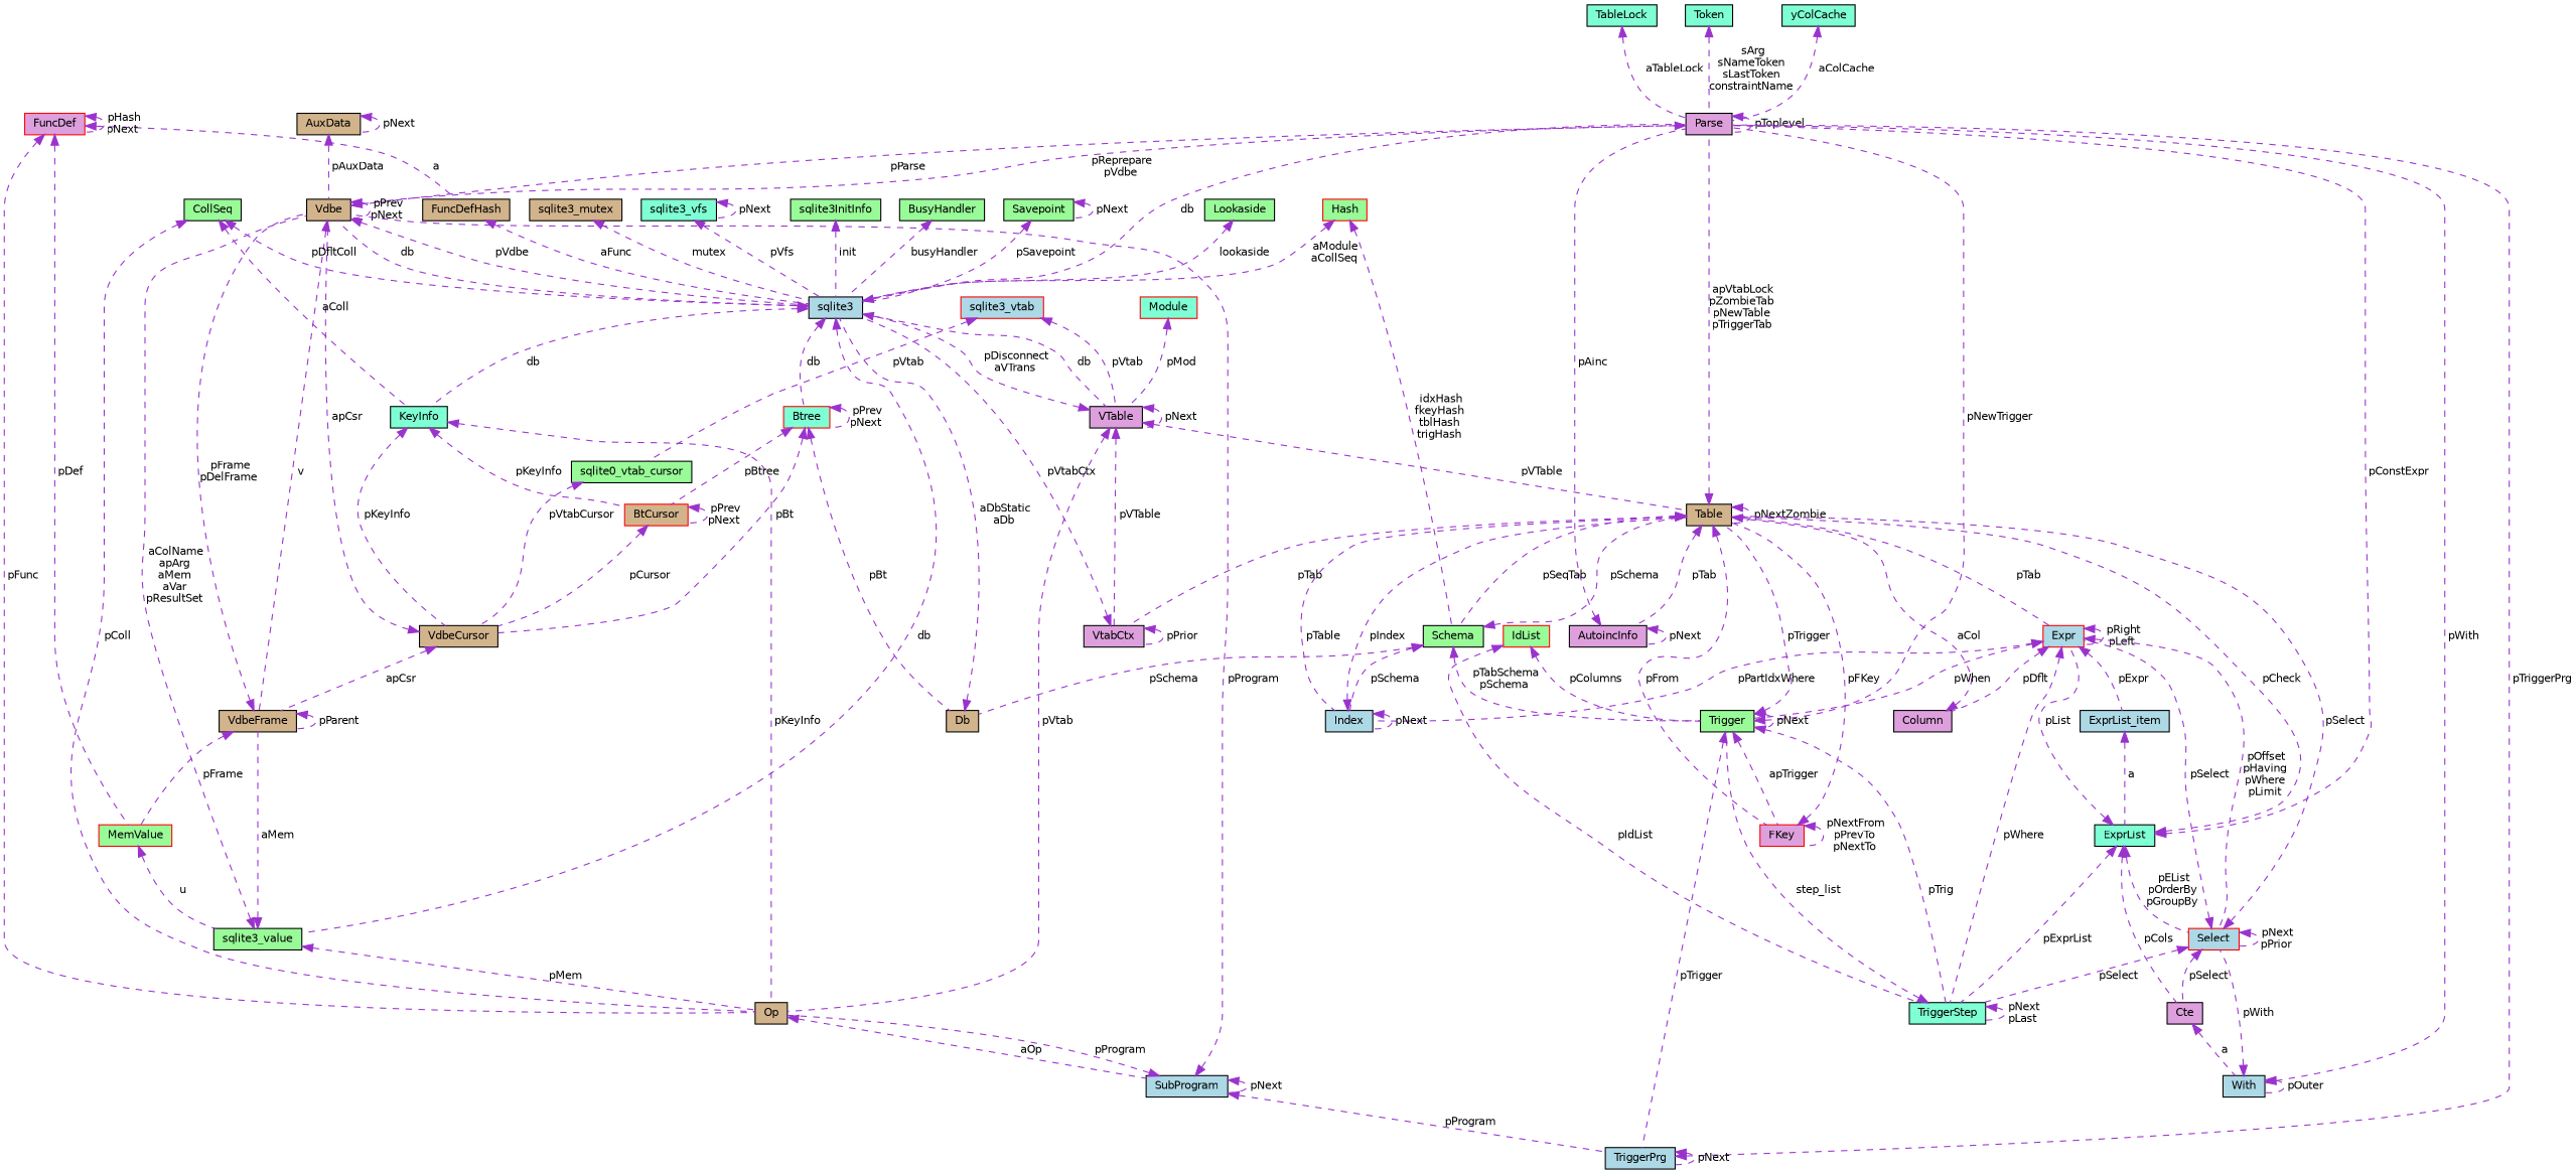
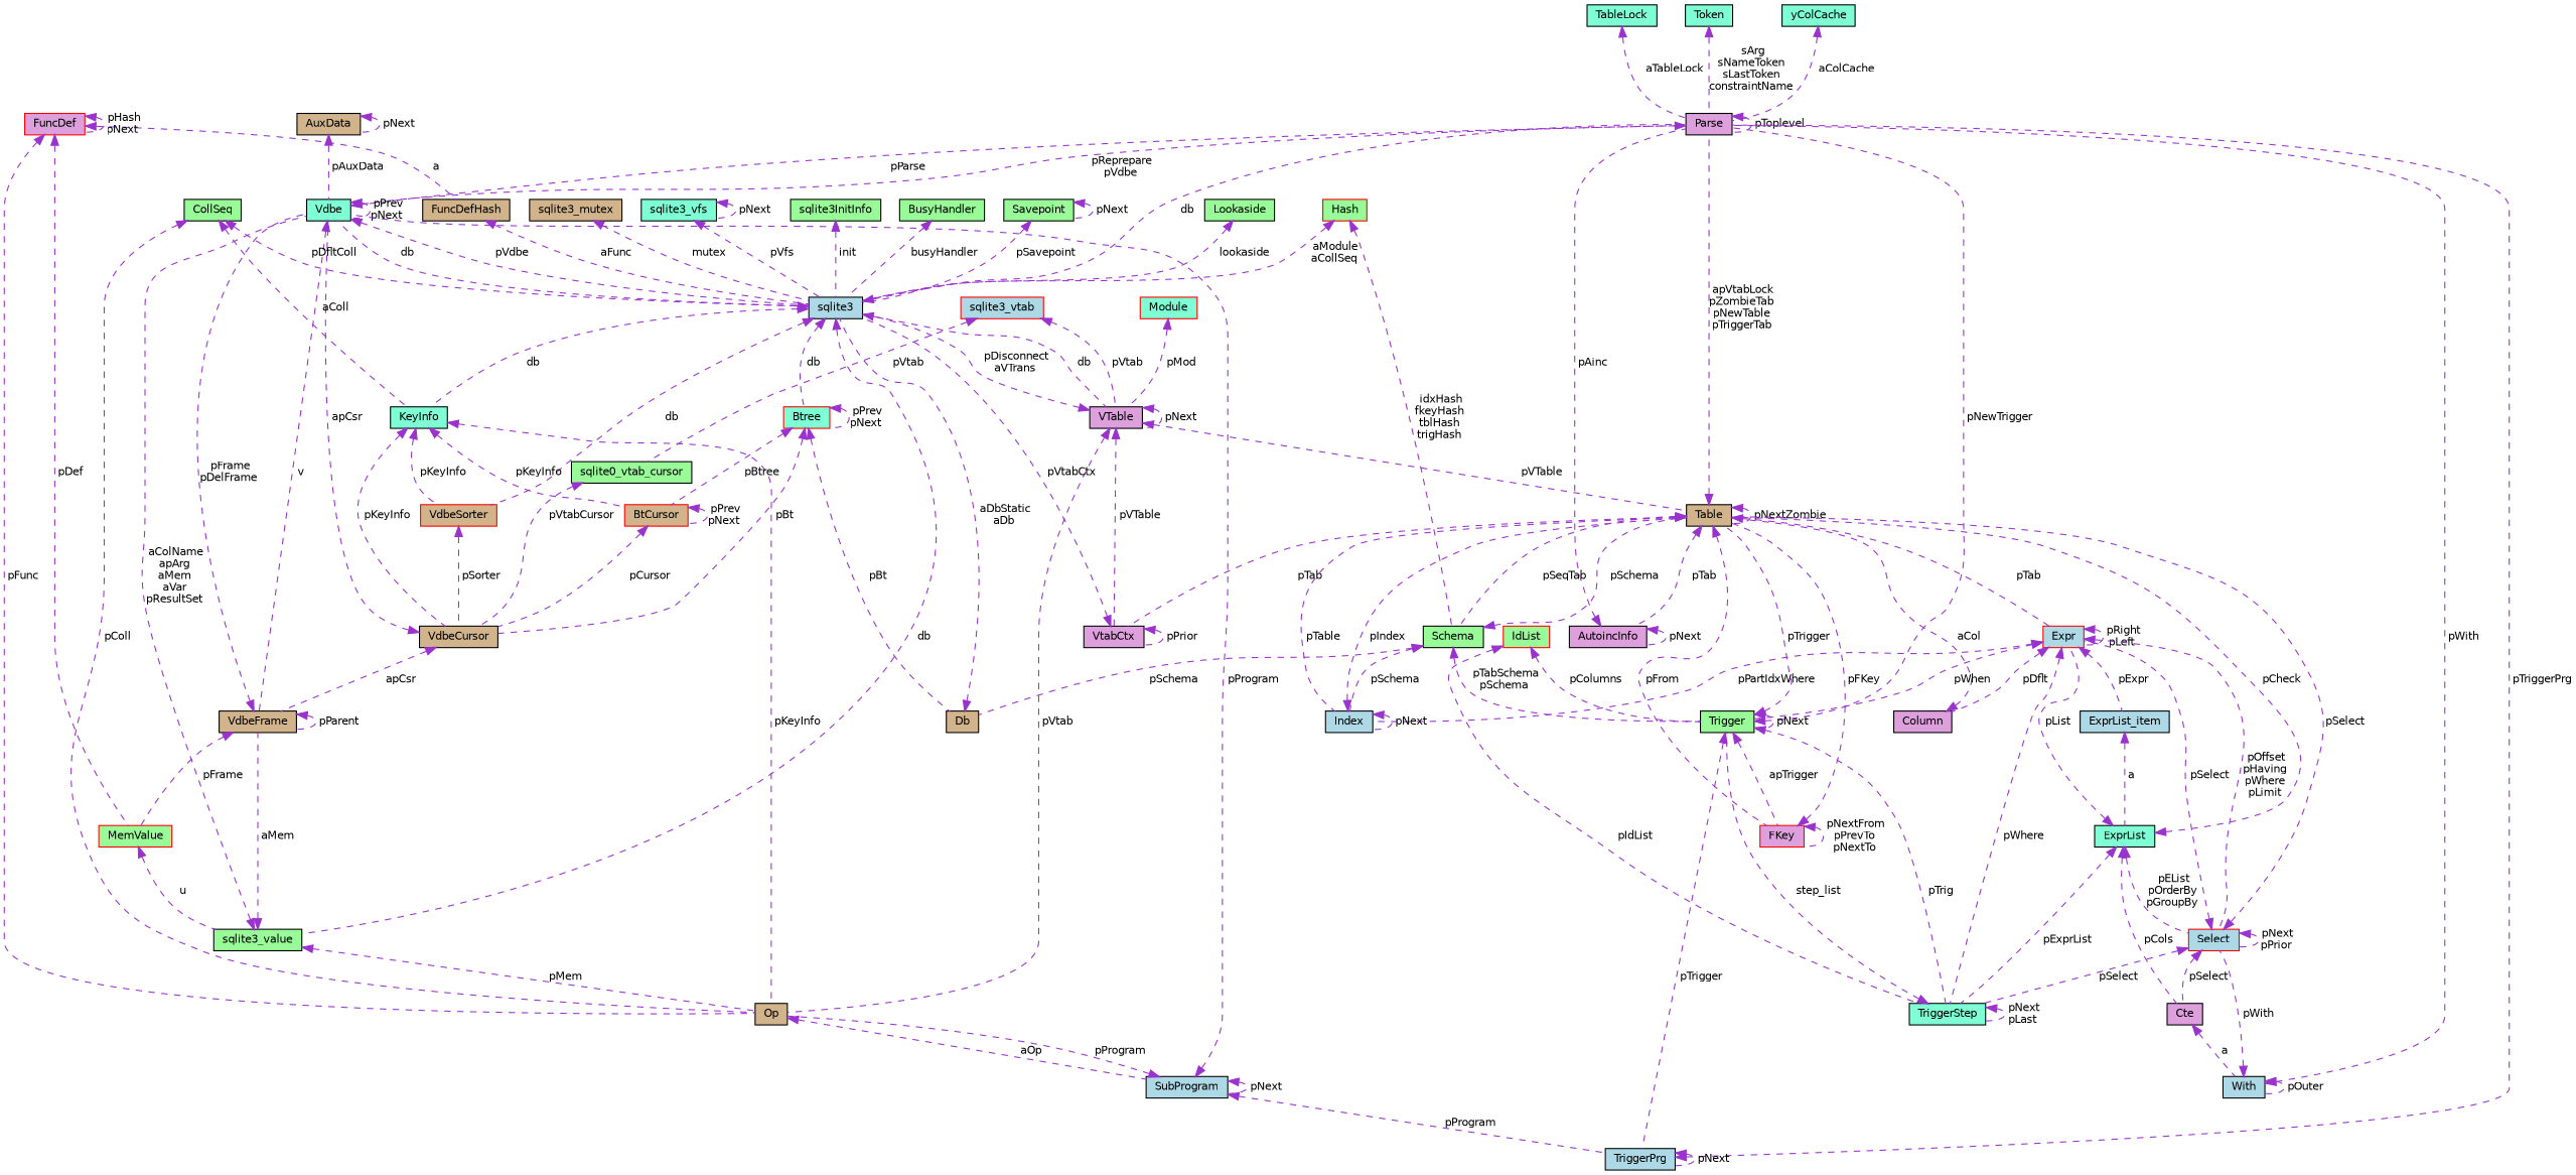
  digraph {
    node [color=black fillcolor=palegreen fontname=Helvetica fontsize=10 shape=record style=filled]
    edge [color=darkorchid3 dir=back fontname=Helvetica fontsize=10 labelfontname=Helvetica labelfontsize=10 style=dashed]
    n1 [fillcolor=plum fontcolor=black height=0.2 label=Parse width=0.4]
-   n2 [fillcolor=tan height=0.2 label=Vdbe width=0.4]
+   n2 [fillcolor=aquamarine height=0.2 label=Vdbe width=0.4]
    n3 [fillcolor=tan height=0.2 label=VdbeFrame width=0.4]
    n4 [fillcolor=lightblue height=0.2 label=sqlite3 width=0.4]
    n5 [color=red height=0.2 label=MemValue width=0.4]
    n6 [height=0.2 label=sqlite3_value width=0.4]
    n7 [fillcolor=aquamarine height=0.2 label=KeyInfo width=0.4]
+   n8 [color=red fillcolor=tan height=0.2 label=VdbeSorter width=0.4]
    n9 [fillcolor=plum height=0.2 label=VTable width=0.4]
    n10 [color=red fillcolor=aquamarine height=0.2 label=Btree width=0.4]
    n11 [fillcolor=tan height=0.2 label=Op width=0.4]
    n12 [fillcolor=lightblue height=0.2 label=SubProgram width=0.4]
    n13 [fillcolor=tan height=0.2 label=VdbeCursor width=0.4]
    n14 [color=red fillcolor=tan height=0.2 label=BtCursor width=0.4]
    n15 [fillcolor=plum height=0.2 label=VtabCtx width=0.4]
    n16 [fillcolor=tan height=0.2 label=Table width=0.4]
    n17 [fillcolor=tan height=0.2 label=Db width=0.4]
    n18 [height=0.2 label=Savepoint width=0.4]
    n19 [fillcolor=tan height=0.2 label=FuncDefHash width=0.4]
    n20 [color=red fillcolor=plum height=0.2 label=FuncDef width=0.4]
    n21 [height=0.2 label=Lookaside width=0.4]
    n22 [fillcolor=tan height=0.2 label=sqlite3_mutex width=0.4]
    n23 [fillcolor=aquamarine height=0.2 label=sqlite3_vfs width=0.4]
    n24 [height=0.2 label=sqlite3InitInfo width=0.4]
    n25 [height=0.2 label=BusyHandler width=0.4]
    n26 [height=0.2 label=Schema width=0.4]
    n27 [color=red fillcolor=lightblue height=0.2 label=Expr width=0.4]
    n28 [color=red fillcolor=plum height=0.2 label=FKey width=0.4]
    n29 [fillcolor=lightblue height=0.2 label=Index width=0.4]
    n30 [fillcolor=plum height=0.2 label=AutoincInfo width=0.4]
    n31 [color=red fillcolor=aquamarine height=0.2 label=Module width=0.4]
    n32 [color=red fillcolor=lightblue height=0.2 label=sqlite3_vtab width=0.4]
    n33 [height=0.2 label=sqlite0_vtab_cursor width=0.4]
    n34 [height=0.2 label=Trigger width=0.4]
    n35 [fillcolor=plum height=0.2 label=Column width=0.4]
    n36 [color=red fillcolor=lightblue height=0.2 label=Select width=0.4]
    n37 [fillcolor=lightblue height=0.2 label=ExprList_item width=0.4]
    n38 [fillcolor=aquamarine height=0.2 label=TriggerStep width=0.4]
    n39 [fillcolor=lightblue height=0.2 label=TriggerPrg width=0.4]
    n40 [color=red height=0.2 label=Hash width=0.4]
    n41 [fillcolor=plum height=0.2 label=Cte width=0.4]
    n42 [fillcolor=aquamarine height=0.2 label=ExprList width=0.4]
    n43 [fillcolor=lightblue height=0.2 label=With width=0.4]
    n44 [color=red height=0.2 label=IdList width=0.4]
    n45 [height=0.2 label=CollSeq width=0.4]
    n46 [fillcolor=tan height=0.2 label=AuxData width=0.4]
    n47 [fillcolor=aquamarine height=0.2 label=TableLock width=0.4]
    n48 [fillcolor=aquamarine height=0.2 label=Token width=0.4]
    n49 [fillcolor=aquamarine height=0.2 label=yColCache width=0.4]
    n1 -> n1 [label=" pToplevel"]
    n1 -> n2 [label=" pParse"]
    n2 -> n1 [label=" pReprepare\npVdbe"]
    n2 -> n2 [label=" pPrev\npNext"]
    n2 -> n3 [label=" v"]
    n2 -> n4 [label=" pVdbe"]
    n3 -> n2 [label=" pFrame\npDelFrame"]
    n3 -> n3 [label=" pParent"]
    n3 -> n5 [label=" pFrame"]
    n4 -> n1 [label=" db"]
    n4 -> n2 [label=" db"]
    n4 -> n6 [label=" db"]
    n4 -> n7 [label=" db"]
+   n4 -> n8 [label=" db"]
    n4 -> n9 [label=" db"]
    n4 -> n10 [label=" db"]
    n5 -> n6 [label=" u"]
    n6 -> n2 [label=" aColName\napArg\naMem\naVar\npResultSet"]
    n6 -> n3 [label=" aMem"]
    n6 -> n11 [label=" pMem"]
+   n7 -> n8 [label=" pKeyInfo"]
    n7 -> n11 [label=" pKeyInfo"]
    n7 -> n13 [label=" pKeyInfo"]
    n7 -> n14 [label=" pKeyInfo"]
+   n8 -> n13 [label=" pSorter"]
    n9 -> n4 [label=" pDisconnect\naVTrans"]
    n9 -> n9 [label=" pNext"]
    n9 -> n11 [label=" pVtab"]
    n9 -> n15 [label=" pVTable"]
    n9 -> n16 [label=" pVTable"]
    n10 -> n10 [label=" pPrev\npNext"]
    n10 -> n13 [label=" pBt"]
    n10 -> n14 [label=" pBtree"]
    n10 -> n17 [label=" pBt"]
    n11 -> n12 [label=" aOp"]
    n12 -> n2 [label=" pProgram"]
    n12 -> n11 [label=" pProgram"]
    n12 -> n12 [label=" pNext"]
    n12 -> n39 [label=" pProgram"]
    n13 -> n2 [label=" apCsr"]
    n13 -> n3 [label=" apCsr"]
    n14 -> n13 [label=" pCursor"]
    n14 -> n14 [label=" pPrev\npNext"]
    n15 -> n4 [label=" pVtabCtx"]
    n15 -> n15 [label=" pPrior"]
    n16 -> n1 [label=" apVtabLock\npZombieTab\npNewTable\npTriggerTab"]
    n16 -> n15 [label=" pTab"]
    n16 -> n16 [label=" pNextZombie"]
    n16 -> n26 [label=" pSeqTab"]
    n16 -> n27 [label=" pTab"]
    n16 -> n28 [label=" pFrom"]
    n16 -> n29 [label=" pTable"]
    n16 -> n30 [label=" pTab"]
    n17 -> n4 [label=" aDbStatic\naDb"]
    n18 -> n4 [label=" pSavepoint"]
    n18 -> n18 [label=" pNext"]
    n19 -> n4 [label=" aFunc"]
    n20 -> n5 [label=" pDef"]
    n20 -> n11 [label=" pFunc"]
    n20 -> n19 [label=" a"]
    n20 -> n20 [label=" pHash\npNext"]
    n21 -> n4 [label=" lookaside"]
    n22 -> n4 [label=" mutex"]
    n23 -> n4 [label=" pVfs"]
    n23 -> n23 [label=" pNext"]
    n24 -> n4 [label=" init"]
    n25 -> n4 [label=" busyHandler"]
    n26 -> n16 [label=" pSchema"]
    n26 -> n17 [label=" pSchema"]
    n26 -> n29 [label=" pSchema"]
    n26 -> n34 [label=" pTabSchema\npSchema"]
    n27 -> n27 [label=" pRight\npLeft"]
    n27 -> n29 [label=" pPartIdxWhere"]
    n27 -> n34 [label=" pWhen"]
    n27 -> n35 [label=" pDflt"]
    n27 -> n36 [label=" pOffset\npHaving\npWhere\npLimit"]
    n27 -> n37 [label=" pExpr"]
    n27 -> n38 [label=" pWhere"]
    n28 -> n16 [label=" pFKey"]
    n28 -> n28 [label=" pNextFrom\npPrevTo\npNextTo"]
    n29 -> n16 [label=" pIndex"]
    n29 -> n29 [label=" pNext"]
    n30 -> n1 [label=" pAinc"]
    n30 -> n30 [label=" pNext"]
    n31 -> n9 [label=" pMod"]
    n32 -> n9 [label=" pVtab"]
    n32 -> n33 [label=" pVtab"]
    n33 -> n13 [label=" pVtabCursor"]
    n34 -> n1 [label=" pNewTrigger"]
    n34 -> n16 [label=" pTrigger"]
    n34 -> n28 [label=" apTrigger"]
    n34 -> n34 [label=" pNext"]
    n34 -> n38 [label=" pTrig"]
    n34 -> n39 [label=" pTrigger"]
    n35 -> n16 [label=" aCol"]
    n36 -> n16 [label=" pSelect"]
    n36 -> n27 [label=" pSelect"]
    n36 -> n36 [label=" pNext\npPrior"]
    n36 -> n38 [label=" pSelect"]
    n36 -> n41 [label=" pSelect"]
    n37 -> n42 [label=" a"]
    n38 -> n34 [label=" step_list"]
    n38 -> n38 [label=" pNext\npLast"]
    n39 -> n1 [label=" pTriggerPrg"]
    n39 -> n39 [label=" pNext"]
    n40 -> n4 [label=" aModule\naCollSeq"]
    n40 -> n26 [label=" idxHash\nfkeyHash\ntblHash\ntrigHash"]
    n41 -> n43 [label=" a"]
-   n42 -> n1 [label=" pConstExpr"]
    n42 -> n16 [label=" pCheck"]
    n42 -> n27 [label=" pList"]
    n42 -> n36 [label=" pEList\npOrderBy\npGroupBy"]
    n42 -> n38 [label=" pExprList"]
    n42 -> n41 [label=" pCols"]
    n43 -> n1 [label=" pWith"]
    n43 -> n36 [label=" pWith"]
    n43 -> n43 [label=" pOuter"]
    n44 -> n34 [label=" pColumns"]
    n44 -> n38 [label=" pIdList"]
    n45 -> n4 [label=" pDfltColl"]
    n45 -> n7 [label=" aColl"]
    n45 -> n11 [label=" pColl"]
    n46 -> n2 [label=" pAuxData"]
    n46 -> n46 [label=" pNext"]
    n47 -> n1 [label=" aTableLock"]
    n48 -> n1 [label=" sArg\nsNameToken\nsLastToken\nconstraintName"]
    n49 -> n1 [label=" aColCache"]
  }
